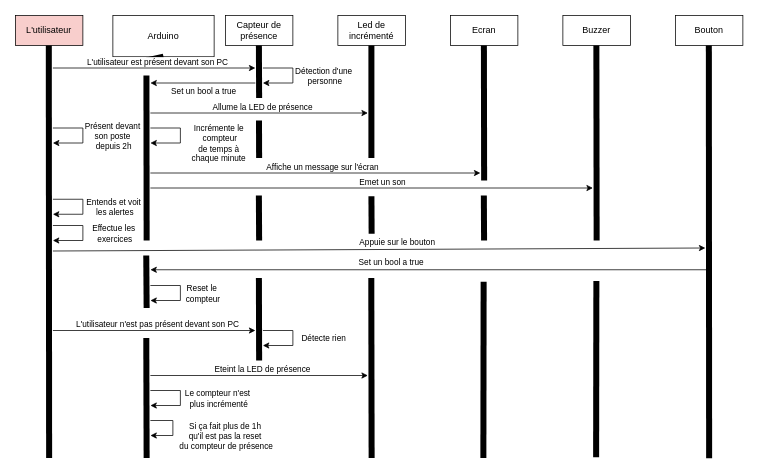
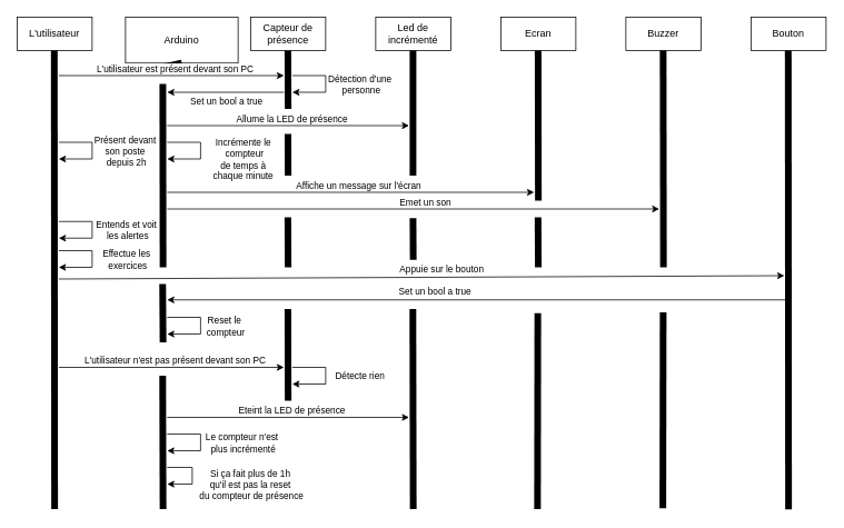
  <mxCell id="0" />
  <mxCell id="1" parent="0" />
  <mxCell id="2" value="Arduino" style="rounded=0;whiteSpace=wrap;html=1;" vertex="1" parent="1"><mxGeometry x="150" y="20" width="135" height="55" as="geometry" /></mxCell>
  <mxCell id="3" value="Capteur de présence" style="rounded=0;whiteSpace=wrap;html=1;" vertex="1" parent="1"><mxGeometry x="300" y="20" width="90" height="40" as="geometry" /></mxCell>
  <mxCell id="4" value="Led de incrémenté" style="rounded=0;whiteSpace=wrap;html=1;" vertex="1" parent="1"><mxGeometry x="450" y="20" width="90" height="40" as="geometry" /></mxCell>
  <mxCell id="5" value="Ecran" style="rounded=0;whiteSpace=wrap;html=1;" vertex="1" parent="1"><mxGeometry x="600" y="20" width="90" height="40" as="geometry" /></mxCell>
  <mxCell id="6" value="" style="endArrow=none;html=1;rounded=0;strokeWidth=8;entryX=0.5;entryY=1;entryDx=0;entryDy=0;" edge="1" parent="1" target="2"><mxGeometry width="50" height="50" relative="1" as="geometry"><mxPoint x="195" y="80" as="sourcePoint" /><mxPoint x="410" y="90" as="targetPoint" /></mxGeometry></mxCell>
  <mxCell id="7" value="" style="endArrow=none;html=1;rounded=0;strokeWidth=8;entryX=0.5;entryY=1;entryDx=0;entryDy=0;" edge="1" parent="1"><mxGeometry width="50" height="50" relative="1" as="geometry"><mxPoint x="345" y="130" as="sourcePoint" /><mxPoint x="344.7" y="60" as="targetPoint" /></mxGeometry></mxCell>
  <mxCell id="8" value="" style="endArrow=none;html=1;rounded=0;strokeWidth=8;entryX=0.5;entryY=1;entryDx=0;entryDy=0;" edge="1" parent="1"><mxGeometry width="50" height="50" relative="1" as="geometry"><mxPoint x="494.7" y="210" as="sourcePoint" /><mxPoint x="494.7" y="60" as="targetPoint" /></mxGeometry></mxCell>
  <mxCell id="9" value="" style="endArrow=none;html=1;rounded=0;strokeWidth=8;entryX=0.5;entryY=1;entryDx=0;entryDy=0;" edge="1" parent="1"><mxGeometry width="50" height="50" relative="1" as="geometry"><mxPoint x="645" y="240" as="sourcePoint" /><mxPoint x="644.7" y="60" as="targetPoint" /></mxGeometry></mxCell>
  <mxCell id="10" value="" style="endArrow=classic;html=1;rounded=0;" edge="1" parent="1"><mxGeometry width="50" height="50" relative="1" as="geometry"><mxPoint x="70" y="90" as="sourcePoint" /><mxPoint x="340" y="90" as="targetPoint" /></mxGeometry></mxCell>
  <mxCell id="11" value="L'utilisateur est présent devant son PC&amp;nbsp;" style="edgeLabel;html=1;align=center;verticalAlign=middle;resizable=0;points=[];" vertex="1" connectable="0" parent="10"><mxGeometry x="0.064" y="3" relative="1" as="geometry"><mxPoint x="-4" y="-6" as="offset" /></mxGeometry></mxCell>
  <mxCell id="12" value="" style="endArrow=classic;html=1;rounded=0;" edge="1" parent="1"><mxGeometry width="50" height="50" relative="1" as="geometry"><mxPoint x="350" y="90" as="sourcePoint" /><mxPoint x="350" y="110" as="targetPoint" /><Array as="points"><mxPoint x="390" y="90" /><mxPoint x="390" y="110" /></Array></mxGeometry></mxCell>
  <mxCell id="13" value="Détection d'une&lt;div&gt;&amp;nbsp;personne&lt;/div&gt;" style="edgeLabel;html=1;align=center;verticalAlign=middle;resizable=0;points=[];" vertex="1" connectable="0" parent="12"><mxGeometry x="-0.438" y="2" relative="1" as="geometry"><mxPoint x="52" y="12" as="offset" /></mxGeometry></mxCell>
  <mxCell id="14" value="" style="endArrow=classic;html=1;rounded=0;" edge="1" parent="1"><mxGeometry width="50" height="50" relative="1" as="geometry"><mxPoint x="340" y="110" as="sourcePoint" /><mxPoint x="200" y="110" as="targetPoint" /></mxGeometry></mxCell>
  <mxCell id="15" value="Set un bool a true" style="edgeLabel;html=1;align=center;verticalAlign=middle;resizable=0;points=[];" vertex="1" connectable="0" parent="14"><mxGeometry x="-0.324" y="1" relative="1" as="geometry"><mxPoint x="-23" y="9" as="offset" /></mxGeometry></mxCell>
  <mxCell id="16" value="" style="endArrow=classic;html=1;rounded=0;" edge="1" parent="1"><mxGeometry width="50" height="50" relative="1" as="geometry"><mxPoint x="200" y="150" as="sourcePoint" /><mxPoint x="490" y="150" as="targetPoint" /></mxGeometry></mxCell>
  <mxCell id="17" value="Allume la LED de présence&amp;nbsp;" style="edgeLabel;html=1;align=center;verticalAlign=middle;resizable=0;points=[];" vertex="1" connectable="0" parent="16"><mxGeometry x="0.064" y="3" relative="1" as="geometry"><mxPoint x="-4" y="-6" as="offset" /></mxGeometry></mxCell>
  <mxCell id="18" value="" style="endArrow=none;html=1;rounded=0;strokeWidth=8;entryX=0.5;entryY=1;entryDx=0;entryDy=0;" edge="1" parent="1"><mxGeometry width="50" height="50" relative="1" as="geometry"><mxPoint x="345" y="210" as="sourcePoint" /><mxPoint x="344.82" y="160" as="targetPoint" /></mxGeometry></mxCell>
- <mxCell id="19" value="L'utilisateur" style="rounded=0;whiteSpace=wrap;html=1;fillColor=#f8cecc;" vertex="1" parent="1"><mxGeometry x="20" y="20" width="90" height="40" as="geometry" /></mxCell>
+ <mxCell id="19" value="L'utilisateur" style="rounded=0;whiteSpace=wrap;html=1;" vertex="1" parent="1"><mxGeometry x="20" y="20" width="90" height="40" as="geometry" /></mxCell>
  <mxCell id="20" value="" style="endArrow=none;html=1;rounded=0;strokeWidth=8;entryX=0.5;entryY=1;entryDx=0;entryDy=0;" edge="1" parent="1"><mxGeometry width="50" height="50" relative="1" as="geometry"><mxPoint x="65" y="610" as="sourcePoint" /><mxPoint x="64.55" y="60" as="targetPoint" /></mxGeometry></mxCell>
  <mxCell id="21" value="" style="endArrow=none;html=1;rounded=0;strokeWidth=8;entryX=0.5;entryY=1;entryDx=0;entryDy=0;" edge="1" parent="1"><mxGeometry width="50" height="50" relative="1" as="geometry"><mxPoint x="195" y="320" as="sourcePoint" /><mxPoint x="194.74" y="100" as="targetPoint" /></mxGeometry></mxCell>
  <mxCell id="22" value="" style="endArrow=classic;html=1;rounded=0;" edge="1" parent="1"><mxGeometry width="50" height="50" relative="1" as="geometry"><mxPoint x="70" y="170" as="sourcePoint" /><mxPoint x="70" y="190" as="targetPoint" /><Array as="points"><mxPoint x="110" y="170" /><mxPoint x="110" y="190" /></Array></mxGeometry></mxCell>
  <mxCell id="23" value="Présent devant&amp;nbsp;&lt;div&gt;son poste&amp;nbsp;&lt;div&gt;depuis 2h&lt;/div&gt;&lt;/div&gt;" style="edgeLabel;html=1;align=center;verticalAlign=middle;resizable=0;points=[];" vertex="1" connectable="0" parent="22"><mxGeometry x="-0.438" y="2" relative="1" as="geometry"><mxPoint x="52" y="12" as="offset" /></mxGeometry></mxCell>
  <mxCell id="24" value="" style="endArrow=classic;html=1;rounded=0;" edge="1" parent="1"><mxGeometry width="50" height="50" relative="1" as="geometry"><mxPoint x="200" y="170" as="sourcePoint" /><mxPoint x="200" y="190" as="targetPoint" /><Array as="points"><mxPoint x="240" y="170" /><mxPoint x="240" y="190" /></Array></mxGeometry></mxCell>
  <mxCell id="25" value="Incrémente le&lt;div&gt;&amp;nbsp;compteur&lt;div&gt;&amp;nbsp;de temps à&amp;nbsp;&lt;/div&gt;&lt;div&gt;chaque minute&lt;/div&gt;&lt;/div&gt;" style="edgeLabel;html=1;align=center;verticalAlign=middle;resizable=0;points=[];" vertex="1" connectable="0" parent="24"><mxGeometry x="-0.438" y="2" relative="1" as="geometry"><mxPoint x="62" y="22" as="offset" /></mxGeometry></mxCell>
  <mxCell id="26" value="Buzzer" style="rounded=0;whiteSpace=wrap;html=1;" vertex="1" parent="1"><mxGeometry x="750" y="20" width="90" height="40" as="geometry" /></mxCell>
  <mxCell id="27" value="" style="endArrow=none;html=1;rounded=0;strokeWidth=8;entryX=0.5;entryY=1;entryDx=0;entryDy=0;" edge="1" parent="1"><mxGeometry width="50" height="50" relative="1" as="geometry"><mxPoint x="795" y="320" as="sourcePoint" /><mxPoint x="794.67" y="60" as="targetPoint" /></mxGeometry></mxCell>
  <mxCell id="28" value="" style="endArrow=classic;html=1;rounded=0;" edge="1" parent="1"><mxGeometry width="50" height="50" relative="1" as="geometry"><mxPoint x="200" y="230" as="sourcePoint" /><mxPoint x="640" y="230" as="targetPoint" /></mxGeometry></mxCell>
  <mxCell id="29" value="Affiche un message sur l'écran&amp;nbsp;" style="edgeLabel;html=1;align=center;verticalAlign=middle;resizable=0;points=[];" vertex="1" connectable="0" parent="28"><mxGeometry x="0.064" y="3" relative="1" as="geometry"><mxPoint x="-4" y="-6" as="offset" /></mxGeometry></mxCell>
  <mxCell id="30" value="" style="endArrow=classic;html=1;rounded=0;" edge="1" parent="1"><mxGeometry width="50" height="50" relative="1" as="geometry"><mxPoint x="200" y="250" as="sourcePoint" /><mxPoint x="790" y="250" as="targetPoint" /></mxGeometry></mxCell>
  <mxCell id="31" value="Emet un son&amp;nbsp;" style="edgeLabel;html=1;align=center;verticalAlign=middle;resizable=0;points=[];" vertex="1" connectable="0" parent="30"><mxGeometry x="0.064" y="3" relative="1" as="geometry"><mxPoint x="-4" y="-6" as="offset" /></mxGeometry></mxCell>
  <mxCell id="32" value="" style="endArrow=classic;html=1;rounded=0;" edge="1" parent="1"><mxGeometry width="50" height="50" relative="1" as="geometry"><mxPoint x="70" y="265" as="sourcePoint" /><mxPoint x="70" y="285" as="targetPoint" /><Array as="points"><mxPoint x="110" y="265" /><mxPoint x="110" y="285" /></Array></mxGeometry></mxCell>
  <mxCell id="33" value="Entends et voit&lt;div&gt;&amp;nbsp;les alertes&lt;/div&gt;" style="edgeLabel;html=1;align=center;verticalAlign=middle;resizable=0;points=[];" vertex="1" connectable="0" parent="32"><mxGeometry x="-0.438" y="2" relative="1" as="geometry"><mxPoint x="52" y="12" as="offset" /></mxGeometry></mxCell>
  <mxCell id="34" value="" style="endArrow=classic;html=1;rounded=0;" edge="1" parent="1"><mxGeometry width="50" height="50" relative="1" as="geometry"><mxPoint x="70" y="300" as="sourcePoint" /><mxPoint x="70" y="320" as="targetPoint" /><Array as="points"><mxPoint x="110" y="300" /><mxPoint x="110" y="320" /></Array></mxGeometry></mxCell>
  <mxCell id="35" value="Effectue les&lt;div&gt;&amp;nbsp;exercices&lt;/div&gt;" style="edgeLabel;html=1;align=center;verticalAlign=middle;resizable=0;points=[];" vertex="1" connectable="0" parent="34"><mxGeometry x="-0.438" y="2" relative="1" as="geometry"><mxPoint x="52" y="12" as="offset" /></mxGeometry></mxCell>
  <mxCell id="36" value="Bouton" style="rounded=0;whiteSpace=wrap;html=1;" vertex="1" parent="1"><mxGeometry x="900" y="20" width="90" height="40" as="geometry" /></mxCell>
  <mxCell id="37" value="" style="endArrow=none;html=1;rounded=0;strokeWidth=8;entryX=0.5;entryY=1;entryDx=0;entryDy=0;" edge="1" parent="1"><mxGeometry width="50" height="50" relative="1" as="geometry"><mxPoint x="945" y="610.421" as="sourcePoint" /><mxPoint x="944.62" y="60" as="targetPoint" /></mxGeometry></mxCell>
  <mxCell id="38" value="" style="endArrow=classic;html=1;rounded=0;" edge="1" parent="1"><mxGeometry width="50" height="50" relative="1" as="geometry"><mxPoint x="70" y="334" as="sourcePoint" /><mxPoint x="940" y="330" as="targetPoint" /></mxGeometry></mxCell>
  <mxCell id="39" value="Appuie sur le bouton" style="edgeLabel;html=1;align=center;verticalAlign=middle;resizable=0;points=[];" vertex="1" connectable="0" parent="38"><mxGeometry x="0.064" y="3" relative="1" as="geometry"><mxPoint x="-4" y="-6" as="offset" /></mxGeometry></mxCell>
  <mxCell id="40" value="" style="endArrow=none;html=1;rounded=0;strokeWidth=8;entryX=0.5;entryY=1;entryDx=0;entryDy=0;" edge="1" parent="1"><mxGeometry width="50" height="50" relative="1" as="geometry"><mxPoint x="345" y="320" as="sourcePoint" /><mxPoint x="344.68" y="260" as="targetPoint" /></mxGeometry></mxCell>
  <mxCell id="41" value="" style="endArrow=none;html=1;rounded=0;strokeWidth=8;entryX=0.5;entryY=1;entryDx=0;entryDy=0;" edge="1" parent="1"><mxGeometry width="50" height="50" relative="1" as="geometry"><mxPoint x="495" y="311" as="sourcePoint" /><mxPoint x="494.73" y="261" as="targetPoint" /></mxGeometry></mxCell>
  <mxCell id="42" value="" style="endArrow=none;html=1;rounded=0;strokeWidth=8;entryX=0.5;entryY=1;entryDx=0;entryDy=0;" edge="1" parent="1"><mxGeometry width="50" height="50" relative="1" as="geometry"><mxPoint x="644.94" y="320" as="sourcePoint" /><mxPoint x="644.62" y="260" as="targetPoint" /></mxGeometry></mxCell>
  <mxCell id="43" value="" style="endArrow=classic;html=1;rounded=0;" edge="1" parent="1"><mxGeometry width="50" height="50" relative="1" as="geometry"><mxPoint x="947" y="359" as="sourcePoint" /><mxPoint x="200" y="359" as="targetPoint" /></mxGeometry></mxCell>
  <mxCell id="44" value="Set un bool a true" style="edgeLabel;html=1;align=center;verticalAlign=middle;resizable=0;points=[];" vertex="1" connectable="0" parent="43"><mxGeometry x="0.218" y="-3" relative="1" as="geometry"><mxPoint x="28" y="-8" as="offset" /></mxGeometry></mxCell>
  <mxCell id="45" value="" style="endArrow=none;html=1;rounded=0;strokeWidth=8;entryX=0.5;entryY=1;entryDx=0;entryDy=0;" edge="1" parent="1"><mxGeometry width="50" height="50" relative="1" as="geometry"><mxPoint x="195" y="410" as="sourcePoint" /><mxPoint x="194.52" y="340" as="targetPoint" /></mxGeometry></mxCell>
  <mxCell id="46" value="" style="endArrow=classic;html=1;rounded=0;" edge="1" parent="1"><mxGeometry width="50" height="50" relative="1" as="geometry"><mxPoint x="200" y="380" as="sourcePoint" /><mxPoint x="200" y="400" as="targetPoint" /><Array as="points"><mxPoint x="240" y="380" /><mxPoint x="240" y="400" /></Array></mxGeometry></mxCell>
  <mxCell id="47" value="Reset le&amp;nbsp;&lt;div&gt;compteur&lt;/div&gt;" style="edgeLabel;html=1;align=center;verticalAlign=middle;resizable=0;points=[];" vertex="1" connectable="0" parent="46"><mxGeometry x="-0.438" y="2" relative="1" as="geometry"><mxPoint x="41" y="12" as="offset" /></mxGeometry></mxCell>
  <mxCell id="48" value="" style="endArrow=classic;html=1;rounded=0;" edge="1" parent="1"><mxGeometry width="50" height="50" relative="1" as="geometry"><mxPoint x="70" y="440" as="sourcePoint" /><mxPoint x="340" y="440" as="targetPoint" /></mxGeometry></mxCell>
  <mxCell id="49" value="L'utilisateur n'est pas présent devant son PC&amp;nbsp;" style="edgeLabel;html=1;align=center;verticalAlign=middle;resizable=0;points=[];" vertex="1" connectable="0" parent="48"><mxGeometry x="0.064" y="3" relative="1" as="geometry"><mxPoint x="-4" y="-6" as="offset" /></mxGeometry></mxCell>
  <mxCell id="50" value="" style="endArrow=none;html=1;rounded=0;strokeWidth=8;entryX=0.5;entryY=1;entryDx=0;entryDy=0;" edge="1" parent="1"><mxGeometry width="50" height="50" relative="1" as="geometry"><mxPoint x="345" y="480" as="sourcePoint" /><mxPoint x="344.7" y="370" as="targetPoint" /></mxGeometry></mxCell>
  <mxCell id="51" value="" style="endArrow=classic;html=1;rounded=0;" edge="1" parent="1"><mxGeometry width="50" height="50" relative="1" as="geometry"><mxPoint x="350" y="440" as="sourcePoint" /><mxPoint x="350" y="460" as="targetPoint" /><Array as="points"><mxPoint x="390" y="440" /><mxPoint x="390" y="460" /></Array></mxGeometry></mxCell>
  <mxCell id="52" value="Détecte rien" style="edgeLabel;html=1;align=center;verticalAlign=middle;resizable=0;points=[];" vertex="1" connectable="0" parent="51"><mxGeometry x="-0.438" y="2" relative="1" as="geometry"><mxPoint x="52" y="12" as="offset" /></mxGeometry></mxCell>
  <mxCell id="53" value="" style="endArrow=none;html=1;rounded=0;strokeWidth=8;entryX=0.5;entryY=1;entryDx=0;entryDy=0;" edge="1" parent="1"><mxGeometry width="50" height="50" relative="1" as="geometry"><mxPoint x="495" y="610" as="sourcePoint" /><mxPoint x="494.55" y="370" as="targetPoint" /></mxGeometry></mxCell>
  <mxCell id="54" value="" style="endArrow=classic;html=1;rounded=0;" edge="1" parent="1"><mxGeometry width="50" height="50" relative="1" as="geometry"><mxPoint x="200" y="500" as="sourcePoint" /><mxPoint x="490" y="500" as="targetPoint" /></mxGeometry></mxCell>
  <mxCell id="55" value="Eteint la LED de présence&amp;nbsp;" style="edgeLabel;html=1;align=center;verticalAlign=middle;resizable=0;points=[];" vertex="1" connectable="0" parent="54"><mxGeometry x="0.064" y="3" relative="1" as="geometry"><mxPoint x="-4" y="-6" as="offset" /></mxGeometry></mxCell>
  <mxCell id="56" value="" style="endArrow=none;html=1;rounded=0;strokeWidth=8;entryX=0.5;entryY=1;entryDx=0;entryDy=0;" edge="1" parent="1"><mxGeometry width="50" height="50" relative="1" as="geometry"><mxPoint x="195" y="610" as="sourcePoint" /><mxPoint x="194.55" y="450" as="targetPoint" /></mxGeometry></mxCell>
  <mxCell id="57" value="" style="endArrow=classic;html=1;rounded=0;" edge="1" parent="1"><mxGeometry width="50" height="50" relative="1" as="geometry"><mxPoint x="200" y="520" as="sourcePoint" /><mxPoint x="200" y="540" as="targetPoint" /><Array as="points"><mxPoint x="240" y="520" /><mxPoint x="240" y="540" /></Array></mxGeometry></mxCell>
  <mxCell id="58" value="Le compteur n'est&amp;nbsp;&lt;div&gt;plus incrémenté&lt;/div&gt;" style="edgeLabel;html=1;align=center;verticalAlign=middle;resizable=0;points=[];" vertex="1" connectable="0" parent="57"><mxGeometry x="-0.438" y="2" relative="1" as="geometry"><mxPoint x="62" y="12" as="offset" /></mxGeometry></mxCell>
  <mxCell id="59" value="" style="endArrow=none;html=1;rounded=0;strokeWidth=8;entryX=0.5;entryY=1;entryDx=0;entryDy=0;" edge="1" parent="1"><mxGeometry width="50" height="50" relative="1" as="geometry"><mxPoint x="644" y="610" as="sourcePoint" /><mxPoint x="644.33" y="375" as="targetPoint" /></mxGeometry></mxCell>
  <mxCell id="60" value="" style="endArrow=none;html=1;rounded=0;strokeWidth=8;entryX=0.5;entryY=1;entryDx=0;entryDy=0;" edge="1" parent="1"><mxGeometry width="50" height="50" relative="1" as="geometry"><mxPoint x="794.33" y="609" as="sourcePoint" /><mxPoint x="794.66" y="374" as="targetPoint" /></mxGeometry></mxCell>
  <mxCell id="61" value="" style="endArrow=classic;html=1;rounded=0;" edge="1" parent="1"><mxGeometry width="50" height="50" relative="1" as="geometry"><mxPoint x="200" y="560" as="sourcePoint" /><mxPoint x="200" y="580" as="targetPoint" /><Array as="points"><mxPoint x="230" y="560" /><mxPoint x="230" y="580" /></Array></mxGeometry></mxCell>
  <mxCell id="62" value="Si ça fait plus de 1h&amp;nbsp;&lt;div&gt;qu'il est pas la reset&amp;nbsp;&lt;/div&gt;&lt;div&gt;du compteur de présence&lt;/div&gt;" style="edgeLabel;html=1;align=center;verticalAlign=middle;resizable=0;points=[];" vertex="1" connectable="0" parent="61"><mxGeometry x="-0.438" y="2" relative="1" as="geometry"><mxPoint x="78" y="22" as="offset" /></mxGeometry></mxCell>
